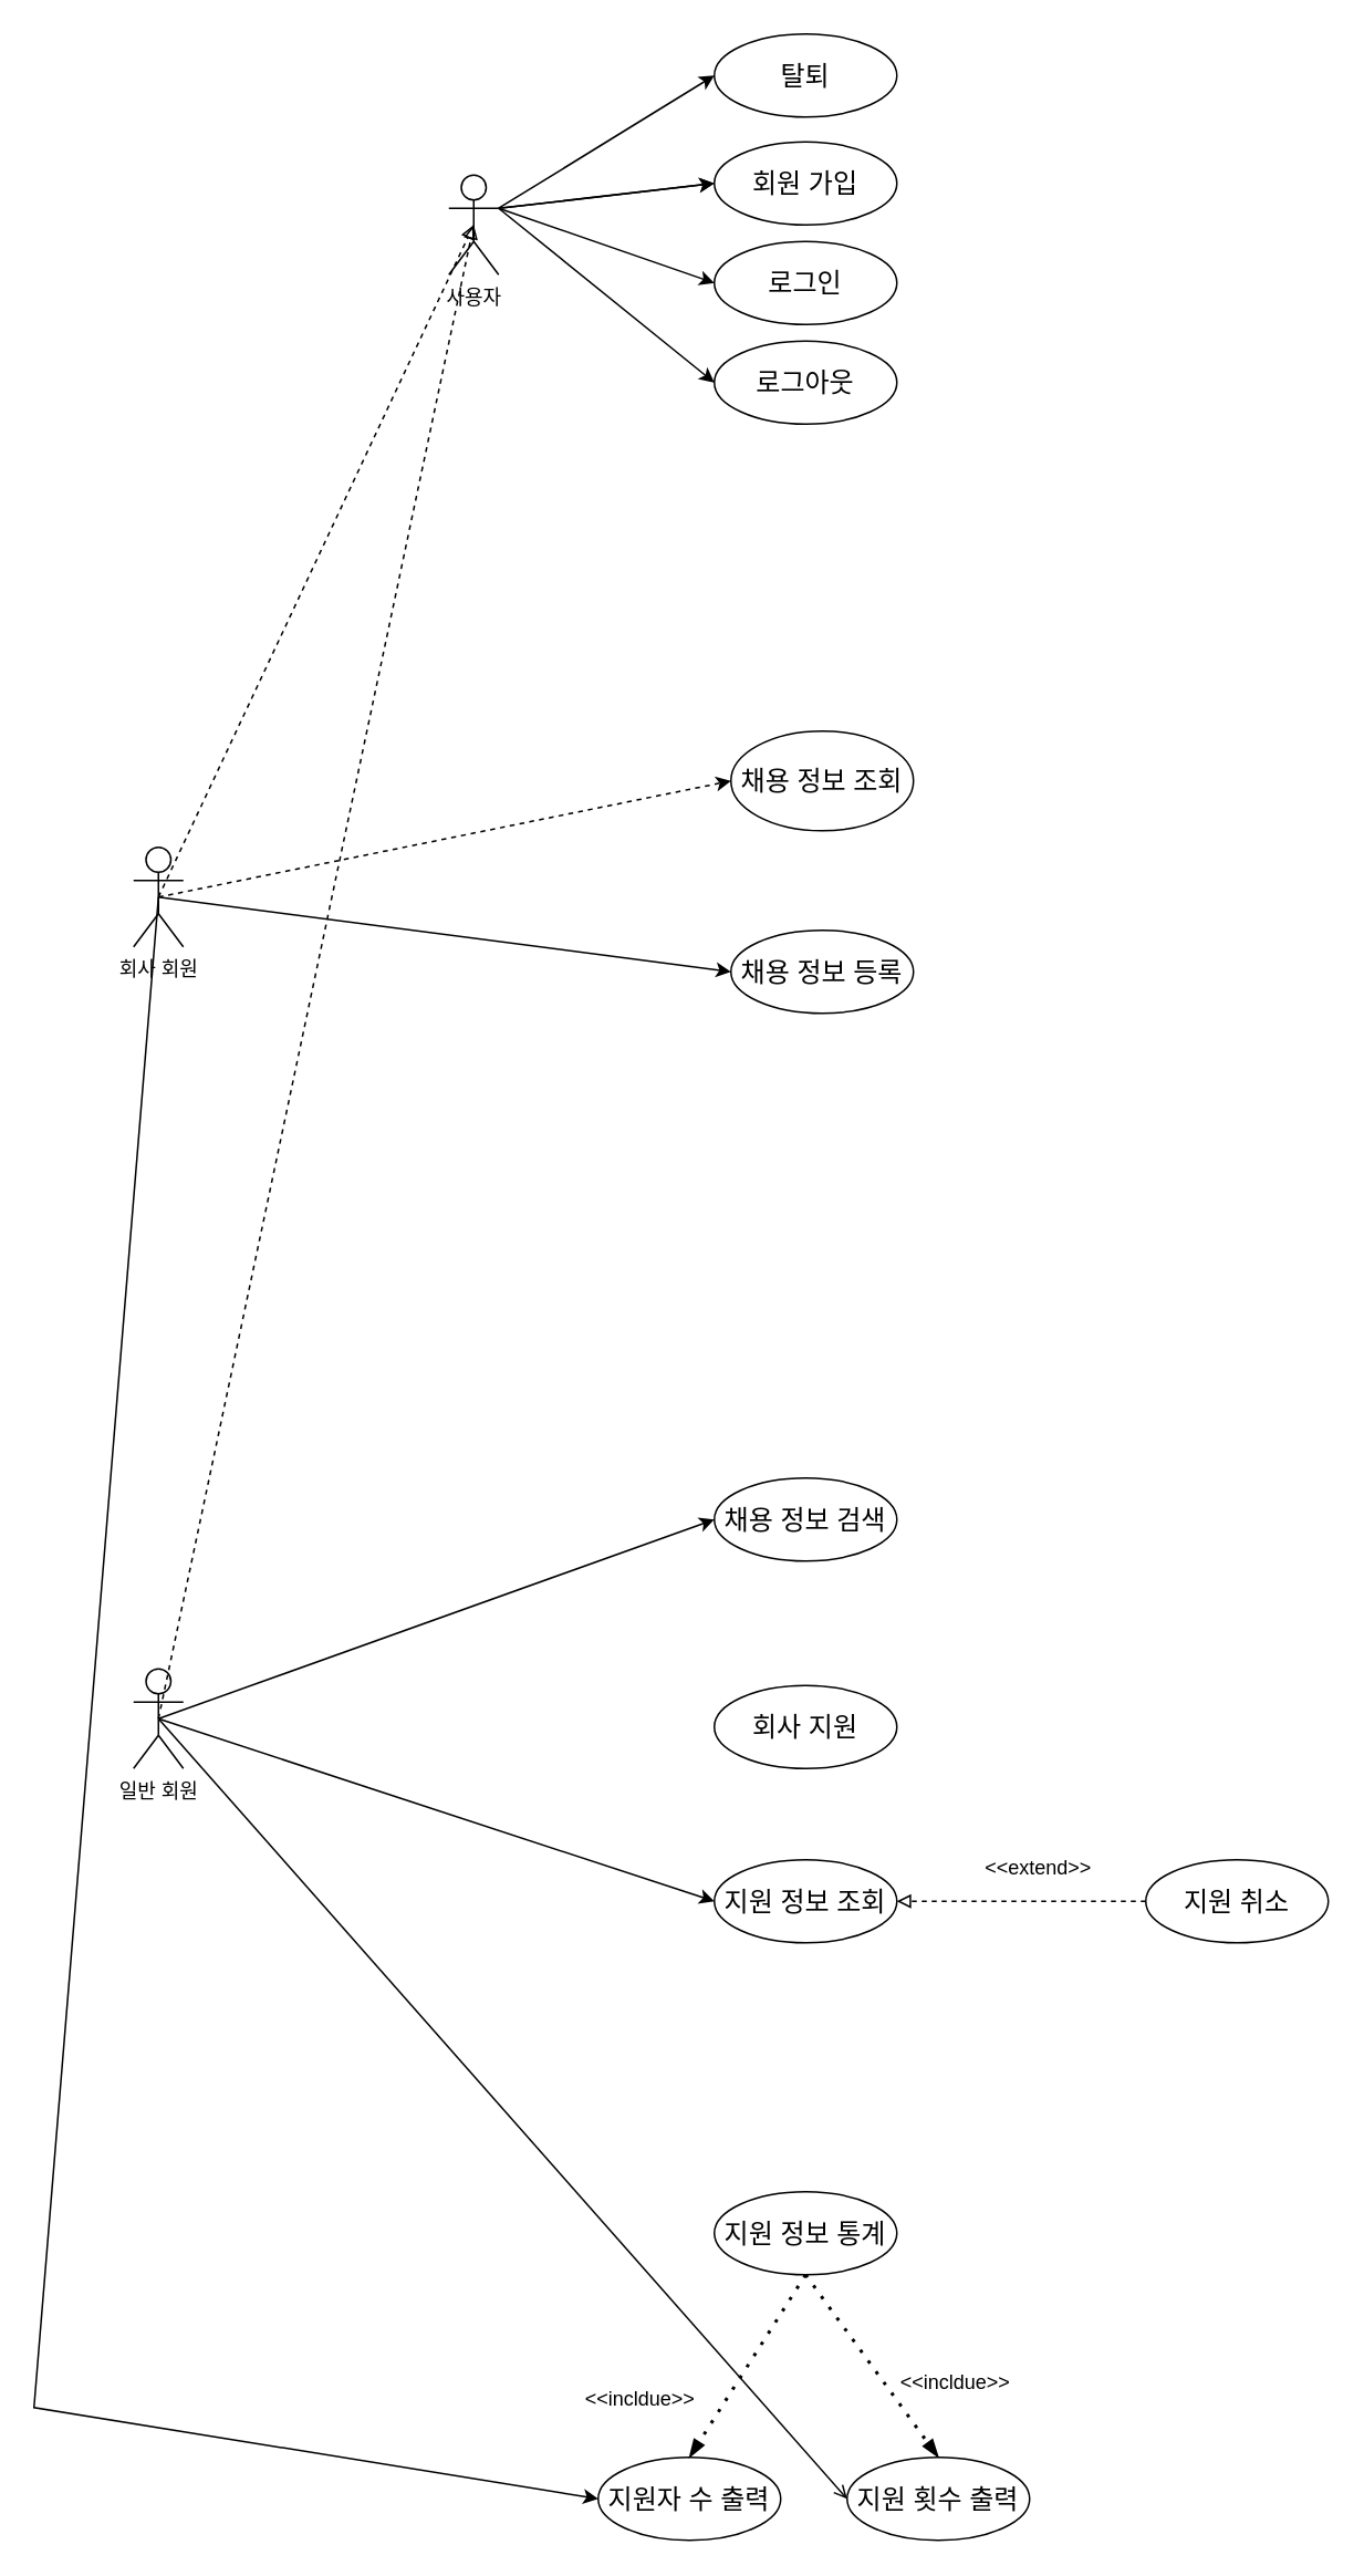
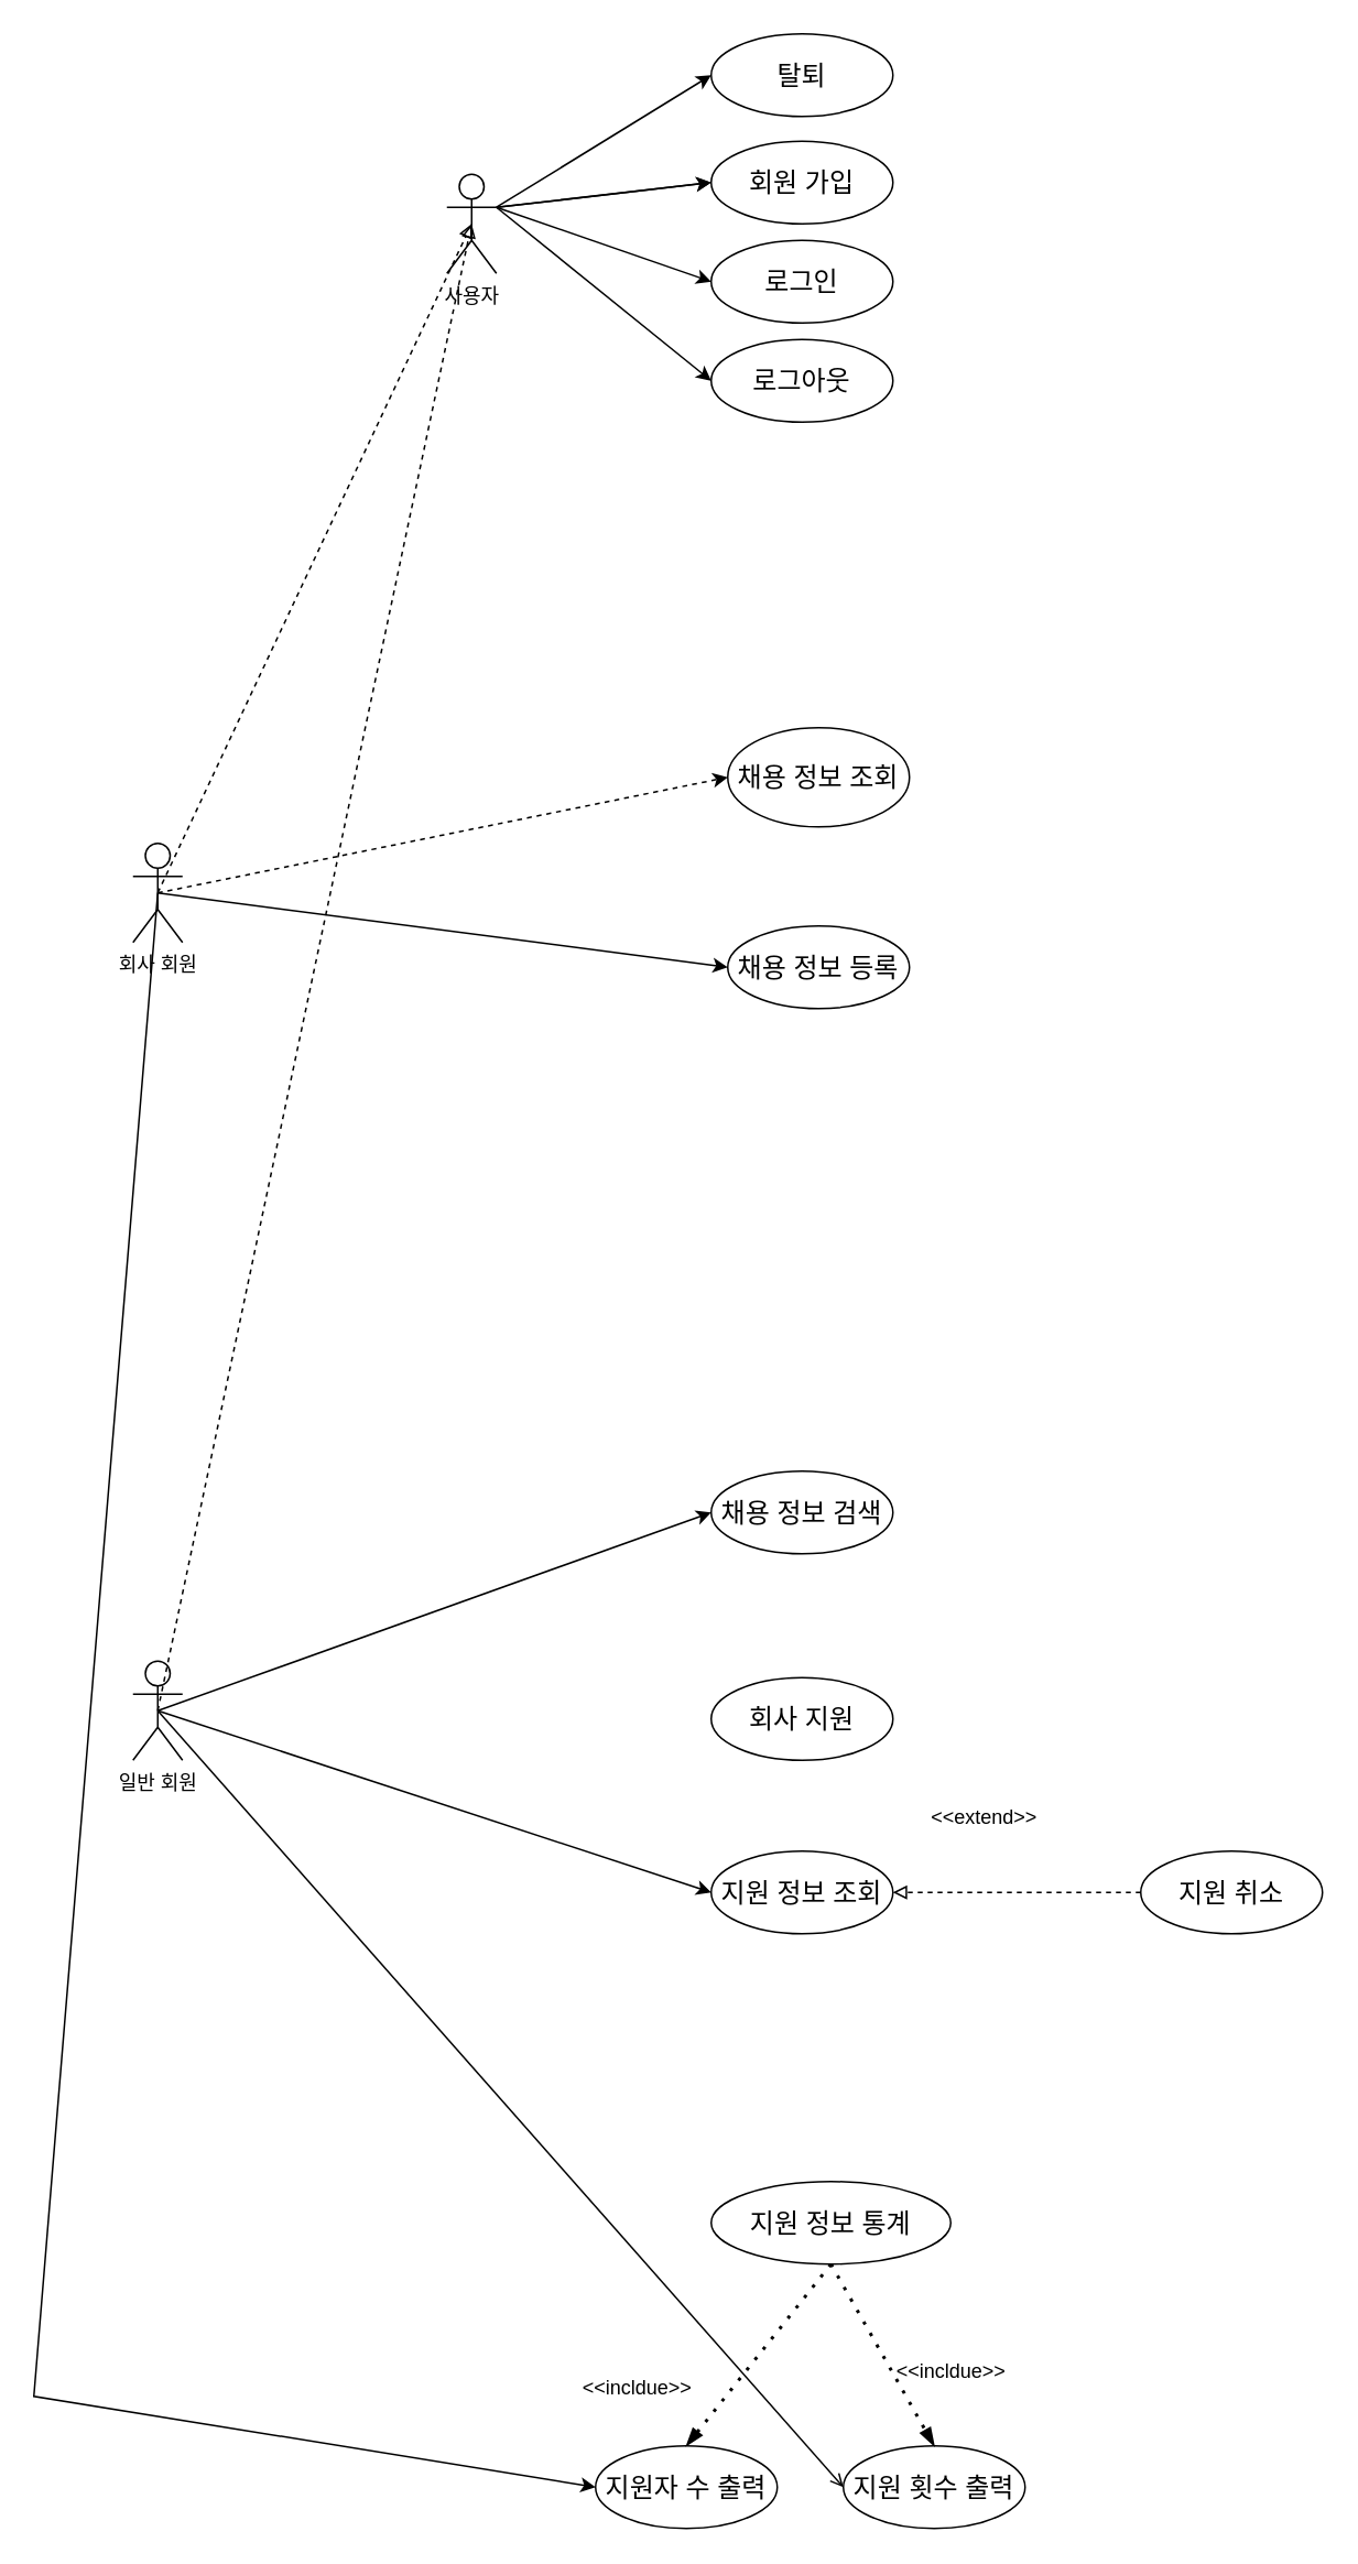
  <mxCell id="0" />
  <mxCell id="1" parent="0" />
  <mxCell id="2" value="사용자" style="shape=umlActor;verticalLabelPosition=bottom;verticalAlign=top;html=1;outlineConnect=0;" parent="1" vertex="1"><mxGeometry x="270" y="105" width="30" height="60" as="geometry" /></mxCell>
  <mxCell id="3" value="회사 회원" style="shape=umlActor;verticalLabelPosition=bottom;verticalAlign=top;html=1;outlineConnect=0;" parent="1" vertex="1"><mxGeometry x="80" y="510" width="30" height="60" as="geometry" /></mxCell>
  <mxCell id="4" value="일반 회원" style="shape=umlActor;verticalLabelPosition=bottom;verticalAlign=top;html=1;outlineConnect=0;" parent="1" vertex="1"><mxGeometry x="80" y="1005" width="30" height="60" as="geometry" /></mxCell>
  <mxCell id="5" value="&lt;font style=&quot;font-size: 16px;&quot;&gt;채용 정보 검색&lt;/font&gt;" style="ellipse;whiteSpace=wrap;html=1;" parent="1" vertex="1"><mxGeometry x="430" y="890" width="110" height="50" as="geometry" /></mxCell>
  <mxCell id="6" value="&lt;font style=&quot;font-size: 16px;&quot;&gt;회사 지원&lt;/font&gt;" style="ellipse;whiteSpace=wrap;html=1;" parent="1" vertex="1"><mxGeometry x="430" y="1015" width="110" height="50" as="geometry" /></mxCell>
  <mxCell id="7" value="&lt;font style=&quot;font-size: 16px;&quot;&gt;지원 정보 조회&lt;/font&gt;" style="ellipse;whiteSpace=wrap;html=1;" parent="1" vertex="1"><mxGeometry x="430" y="1120" width="110" height="50" as="geometry" /></mxCell>
  <mxCell id="8" value="&lt;font style=&quot;font-size: 16px;&quot;&gt;지원 취소&lt;/font&gt;" style="ellipse;whiteSpace=wrap;html=1;" parent="1" vertex="1"><mxGeometry x="690" y="1120" width="110" height="50" as="geometry" /></mxCell>
  <mxCell id="9" value="" style="endArrow=block;dashed=1;html=1;rounded=0;endFill=0;entryX=1;entryY=0.5;entryDx=0;entryDy=0;exitX=0;exitY=0.5;exitDx=0;exitDy=0;" parent="1" source="8" target="7" edge="1"><mxGeometry width="50" height="50" relative="1" as="geometry"><mxPoint x="704" y="1215" as="sourcePoint" /><mxPoint x="564" y="1215" as="targetPoint" /></mxGeometry></mxCell>
- <mxCell id="10" value="&lt;font style=&quot;font-size: 16px;&quot;&gt;지원 정보 통계&lt;/font&gt;" style="ellipse;whiteSpace=wrap;html=1;" parent="1" vertex="1"><mxGeometry x="430" y="1320" width="110" height="50" as="geometry" /></mxCell>
+ <mxCell id="10" value="&lt;font style=&quot;font-size: 16px;&quot;&gt;지원 정보 통계&lt;/font&gt;" style="ellipse;whiteSpace=wrap;html=1;" parent="1" vertex="1"><mxGeometry x="430" y="1320" width="145" height="50" as="geometry" /></mxCell>
  <mxCell id="11" value="" style="endArrow=block;dashed=1;html=1;rounded=0;endFill=0;entryX=0.5;entryY=0.5;entryDx=0;entryDy=0;exitX=0.5;exitY=0.5;exitDx=0;exitDy=0;exitPerimeter=0;entryPerimeter=0;" parent="1" source="3" target="2" edge="1"><mxGeometry width="50" height="50" relative="1" as="geometry"><mxPoint x="350" y="460" as="sourcePoint" /><mxPoint x="210" y="460" as="targetPoint" /></mxGeometry></mxCell>
  <mxCell id="12" value="" style="endArrow=block;dashed=1;html=1;rounded=0;endFill=0;entryX=0.5;entryY=0.5;entryDx=0;entryDy=0;exitX=0.5;exitY=0.5;exitDx=0;exitDy=0;exitPerimeter=0;entryPerimeter=0;" parent="1" source="4" target="2" edge="1"><mxGeometry width="50" height="50" relative="1" as="geometry"><mxPoint x="105" y="550" as="sourcePoint" /><mxPoint x="335" y="210" as="targetPoint" /></mxGeometry></mxCell>
  <mxCell id="13" value="" style="endArrow=classic;html=1;rounded=0;entryX=0;entryY=0.5;entryDx=0;entryDy=0;exitX=1;exitY=0.333;exitDx=0;exitDy=0;exitPerimeter=0;" parent="1" source="2" target="34" edge="1"><mxGeometry width="50" height="50" relative="1" as="geometry"><mxPoint x="290" y="135" as="sourcePoint" /><mxPoint x="380" y="265" as="targetPoint" /></mxGeometry></mxCell>
  <mxCell id="14" value="" style="endArrow=classic;html=1;rounded=0;entryX=0;entryY=0.5;entryDx=0;entryDy=0;exitX=1;exitY=0.333;exitDx=0;exitDy=0;exitPerimeter=0;" parent="1" source="2" target="35" edge="1"><mxGeometry width="50" height="50" relative="1" as="geometry"><mxPoint x="310" y="135" as="sourcePoint" /><mxPoint x="440" y="55" as="targetPoint" /></mxGeometry></mxCell>
  <mxCell id="15" value="" style="endArrow=classic;html=1;rounded=0;entryX=0;entryY=0.5;entryDx=0;entryDy=0;exitX=1;exitY=0.333;exitDx=0;exitDy=0;exitPerimeter=0;" parent="1" edge="1"><mxGeometry width="50" height="50" relative="1" as="geometry"><mxPoint x="300" y="125" as="sourcePoint" /><mxPoint x="430" y="110" as="targetPoint" /></mxGeometry></mxCell>
  <mxCell id="16" value="" style="endArrow=classic;html=1;rounded=0;entryX=0;entryY=0.5;entryDx=0;entryDy=0;exitX=1;exitY=0.333;exitDx=0;exitDy=0;exitPerimeter=0;" parent="1" source="2" target="36" edge="1"><mxGeometry width="50" height="50" relative="1" as="geometry"><mxPoint x="310" y="135" as="sourcePoint" /><mxPoint x="440" y="120" as="targetPoint" /></mxGeometry></mxCell>
  <mxCell id="17" value="" style="endArrow=classic;html=1;rounded=0;entryX=0;entryY=0.5;entryDx=0;entryDy=0;exitX=1;exitY=0.333;exitDx=0;exitDy=0;exitPerimeter=0;" parent="1" source="2" target="37" edge="1"><mxGeometry width="50" height="50" relative="1" as="geometry"><mxPoint x="320" y="145" as="sourcePoint" /><mxPoint x="450" y="130" as="targetPoint" /></mxGeometry></mxCell>
  <mxCell id="18" value="" style="endArrow=classic;html=1;rounded=0;entryX=0;entryY=0.5;entryDx=0;entryDy=0;exitX=0.5;exitY=0.5;exitDx=0;exitDy=0;exitPerimeter=0;" parent="1" source="3" target="31" edge="1"><mxGeometry width="50" height="50" relative="1" as="geometry"><mxPoint x="120" y="545" as="sourcePoint" /><mxPoint x="440" y="435" as="targetPoint" /></mxGeometry></mxCell>
  <mxCell id="19" value="" style="endArrow=classic;html=1;rounded=0;entryX=0;entryY=0.5;entryDx=0;entryDy=0;exitX=0.5;exitY=0.5;exitDx=0;exitDy=0;exitPerimeter=0;dashed=1;" parent="1" source="3" target="32" edge="1"><mxGeometry width="50" height="50" relative="1" as="geometry"><mxPoint x="105" y="492.5" as="sourcePoint" /><mxPoint x="440" y="397.5" as="targetPoint" /></mxGeometry></mxCell>
  <mxCell id="20" value="" style="endArrow=classic;html=1;rounded=0;entryX=0;entryY=0.5;entryDx=0;entryDy=0;exitX=0.5;exitY=0.5;exitDx=0;exitDy=0;exitPerimeter=0;" parent="1" source="4" target="7" edge="1"><mxGeometry width="50" height="50" relative="1" as="geometry"><mxPoint x="105" y="1045" as="sourcePoint" /><mxPoint x="440" y="1065" as="targetPoint" /></mxGeometry></mxCell>
  <mxCell id="21" value="&lt;font style=&quot;font-size: 16px;&quot;&gt;지원자 수 출력&lt;/font&gt;" style="ellipse;whiteSpace=wrap;html=1;" parent="1" vertex="1"><mxGeometry x="360" y="1480" width="110" height="50" as="geometry" /></mxCell>
  <mxCell id="22" value="&lt;font style=&quot;font-size: 16px;&quot;&gt;지원 횟수 출력&lt;/font&gt;" style="ellipse;whiteSpace=wrap;html=1;" parent="1" vertex="1"><mxGeometry x="510" y="1480" width="110" height="50" as="geometry" /></mxCell>
  <mxCell id="23" value="" style="endArrow=blockThin;dashed=1;html=1;dashPattern=1 3;strokeWidth=2;rounded=0;exitX=0.5;exitY=1;exitDx=0;exitDy=0;endFill=1;entryX=0.5;entryY=0;entryDx=0;entryDy=0;" parent="1" source="10" target="21" edge="1"><mxGeometry width="50" height="50" relative="1" as="geometry"><mxPoint x="550" y="1605" as="sourcePoint" /><mxPoint x="690" y="1605" as="targetPoint" /></mxGeometry></mxCell>
  <mxCell id="24" value="" style="endArrow=blockThin;dashed=1;html=1;dashPattern=1 3;strokeWidth=2;rounded=0;exitX=0.5;exitY=1;exitDx=0;exitDy=0;endFill=1;entryX=0.5;entryY=0;entryDx=0;entryDy=0;" parent="1" source="10" target="22" edge="1"><mxGeometry width="50" height="50" relative="1" as="geometry"><mxPoint x="560" y="1615" as="sourcePoint" /><mxPoint x="700" y="1615" as="targetPoint" /></mxGeometry></mxCell>
  <mxCell id="25" value="" style="endArrow=open;html=1;rounded=0;entryX=0;entryY=0.5;entryDx=0;entryDy=0;exitX=0.5;exitY=0.5;exitDx=0;exitDy=0;exitPerimeter=0;" parent="1" source="4" target="22" edge="1"><mxGeometry width="50" height="50" relative="1" as="geometry"><mxPoint x="60" y="1140" as="sourcePoint" /><mxPoint x="395" y="1550" as="targetPoint" /><Array as="points" /></mxGeometry></mxCell>
  <mxCell id="26" value="" style="endArrow=classic;html=1;rounded=0;entryX=0;entryY=0.5;entryDx=0;entryDy=0;exitX=0.5;exitY=0.5;exitDx=0;exitDy=0;exitPerimeter=0;" parent="1" source="3" target="21" edge="1"><mxGeometry width="50" height="50" relative="1" as="geometry"><mxPoint x="210" y="760" as="sourcePoint" /><mxPoint x="365" y="1820" as="targetPoint" /><Array as="points"><mxPoint x="20" y="1450" /></Array></mxGeometry></mxCell>
  <mxCell id="27" value="&amp;lt;&amp;lt;incldue&amp;gt;&amp;gt;" style="text;html=1;align=center;verticalAlign=middle;resizable=0;points=[];autosize=1;strokeColor=none;fillColor=none;" parent="1" vertex="1"><mxGeometry x="340" y="1430" width="90" height="30" as="geometry" /></mxCell>
  <mxCell id="28" value="&amp;lt;&amp;lt;incldue&amp;gt;&amp;gt;" style="text;html=1;align=center;verticalAlign=middle;resizable=0;points=[];autosize=1;strokeColor=none;fillColor=none;" parent="1" vertex="1"><mxGeometry x="530" y="1420" width="90" height="30" as="geometry" /></mxCell>
  <mxCell id="29" value="" style="endArrow=classic;html=1;rounded=0;entryX=0;entryY=0.5;entryDx=0;entryDy=0;exitX=0.5;exitY=0.5;exitDx=0;exitDy=0;exitPerimeter=0;" parent="1" source="4" target="5" edge="1"><mxGeometry width="50" height="50" relative="1" as="geometry"><mxPoint x="190" y="860" as="sourcePoint" /><mxPoint x="525" y="945" as="targetPoint" /></mxGeometry></mxCell>
  <mxCell id="30" value="" style="group" parent="1" vertex="1" connectable="0"><mxGeometry x="440" y="440" width="110" height="290" as="geometry" /></mxCell>
  <mxCell id="31" value="&lt;font style=&quot;font-size: 16px;&quot;&gt;채용 정보 등록&lt;/font&gt;" style="ellipse;whiteSpace=wrap;html=1;" parent="30" vertex="1"><mxGeometry y="120" width="110" height="50" as="geometry" /></mxCell>
  <mxCell id="32" value="&lt;font style=&quot;font-size: 16px;&quot;&gt;채용 정보&amp;nbsp;조회&lt;br&gt;&lt;/font&gt;" style="ellipse;whiteSpace=wrap;html=1;" parent="30" vertex="1"><mxGeometry width="110" height="60" as="geometry" /></mxCell>
  <mxCell id="33" value="" style="group" parent="1" vertex="1" connectable="0"><mxGeometry x="430" y="20" width="110" height="235" as="geometry" /></mxCell>
  <mxCell id="34" value="&lt;font style=&quot;font-size: 16px;&quot;&gt;탈퇴&lt;/font&gt;" style="ellipse;whiteSpace=wrap;html=1;" parent="33" vertex="1"><mxGeometry width="110" height="50" as="geometry" /></mxCell>
  <mxCell id="35" value="&lt;font style=&quot;font-size: 16px;&quot;&gt;회원 가입&lt;/font&gt;" style="ellipse;whiteSpace=wrap;html=1;" parent="33" vertex="1"><mxGeometry y="65" width="110" height="50" as="geometry" /></mxCell>
  <mxCell id="36" value="&lt;font style=&quot;font-size: 16px;&quot;&gt;로그인&lt;/font&gt;" style="ellipse;whiteSpace=wrap;html=1;" parent="33" vertex="1"><mxGeometry y="125" width="110" height="50" as="geometry" /></mxCell>
  <mxCell id="37" value="&lt;font style=&quot;font-size: 16px;&quot;&gt;로그아웃&lt;/font&gt;" style="ellipse;whiteSpace=wrap;html=1;" parent="33" vertex="1"><mxGeometry y="185" width="110" height="50" as="geometry" /></mxCell>
- <mxCell id="38" value="&amp;lt;&amp;lt;extend&amp;gt;&amp;gt;" style="text;html=1;align=center;verticalAlign=middle;resizable=0;points=[];autosize=1;strokeColor=none;fillColor=none;" parent="1" vertex="1"><mxGeometry x="580" y="1110" width="90" height="30" as="geometry" /></mxCell>
+ <mxCell id="38" value="&amp;lt;&amp;lt;extend&amp;gt;&amp;gt;" style="text;html=1;align=center;verticalAlign=middle;resizable=0;points=[];autosize=1;strokeColor=none;fillColor=none;" parent="1" vertex="1"><mxGeometry x="550" y="1085" width="90" height="30" as="geometry" /></mxCell>
